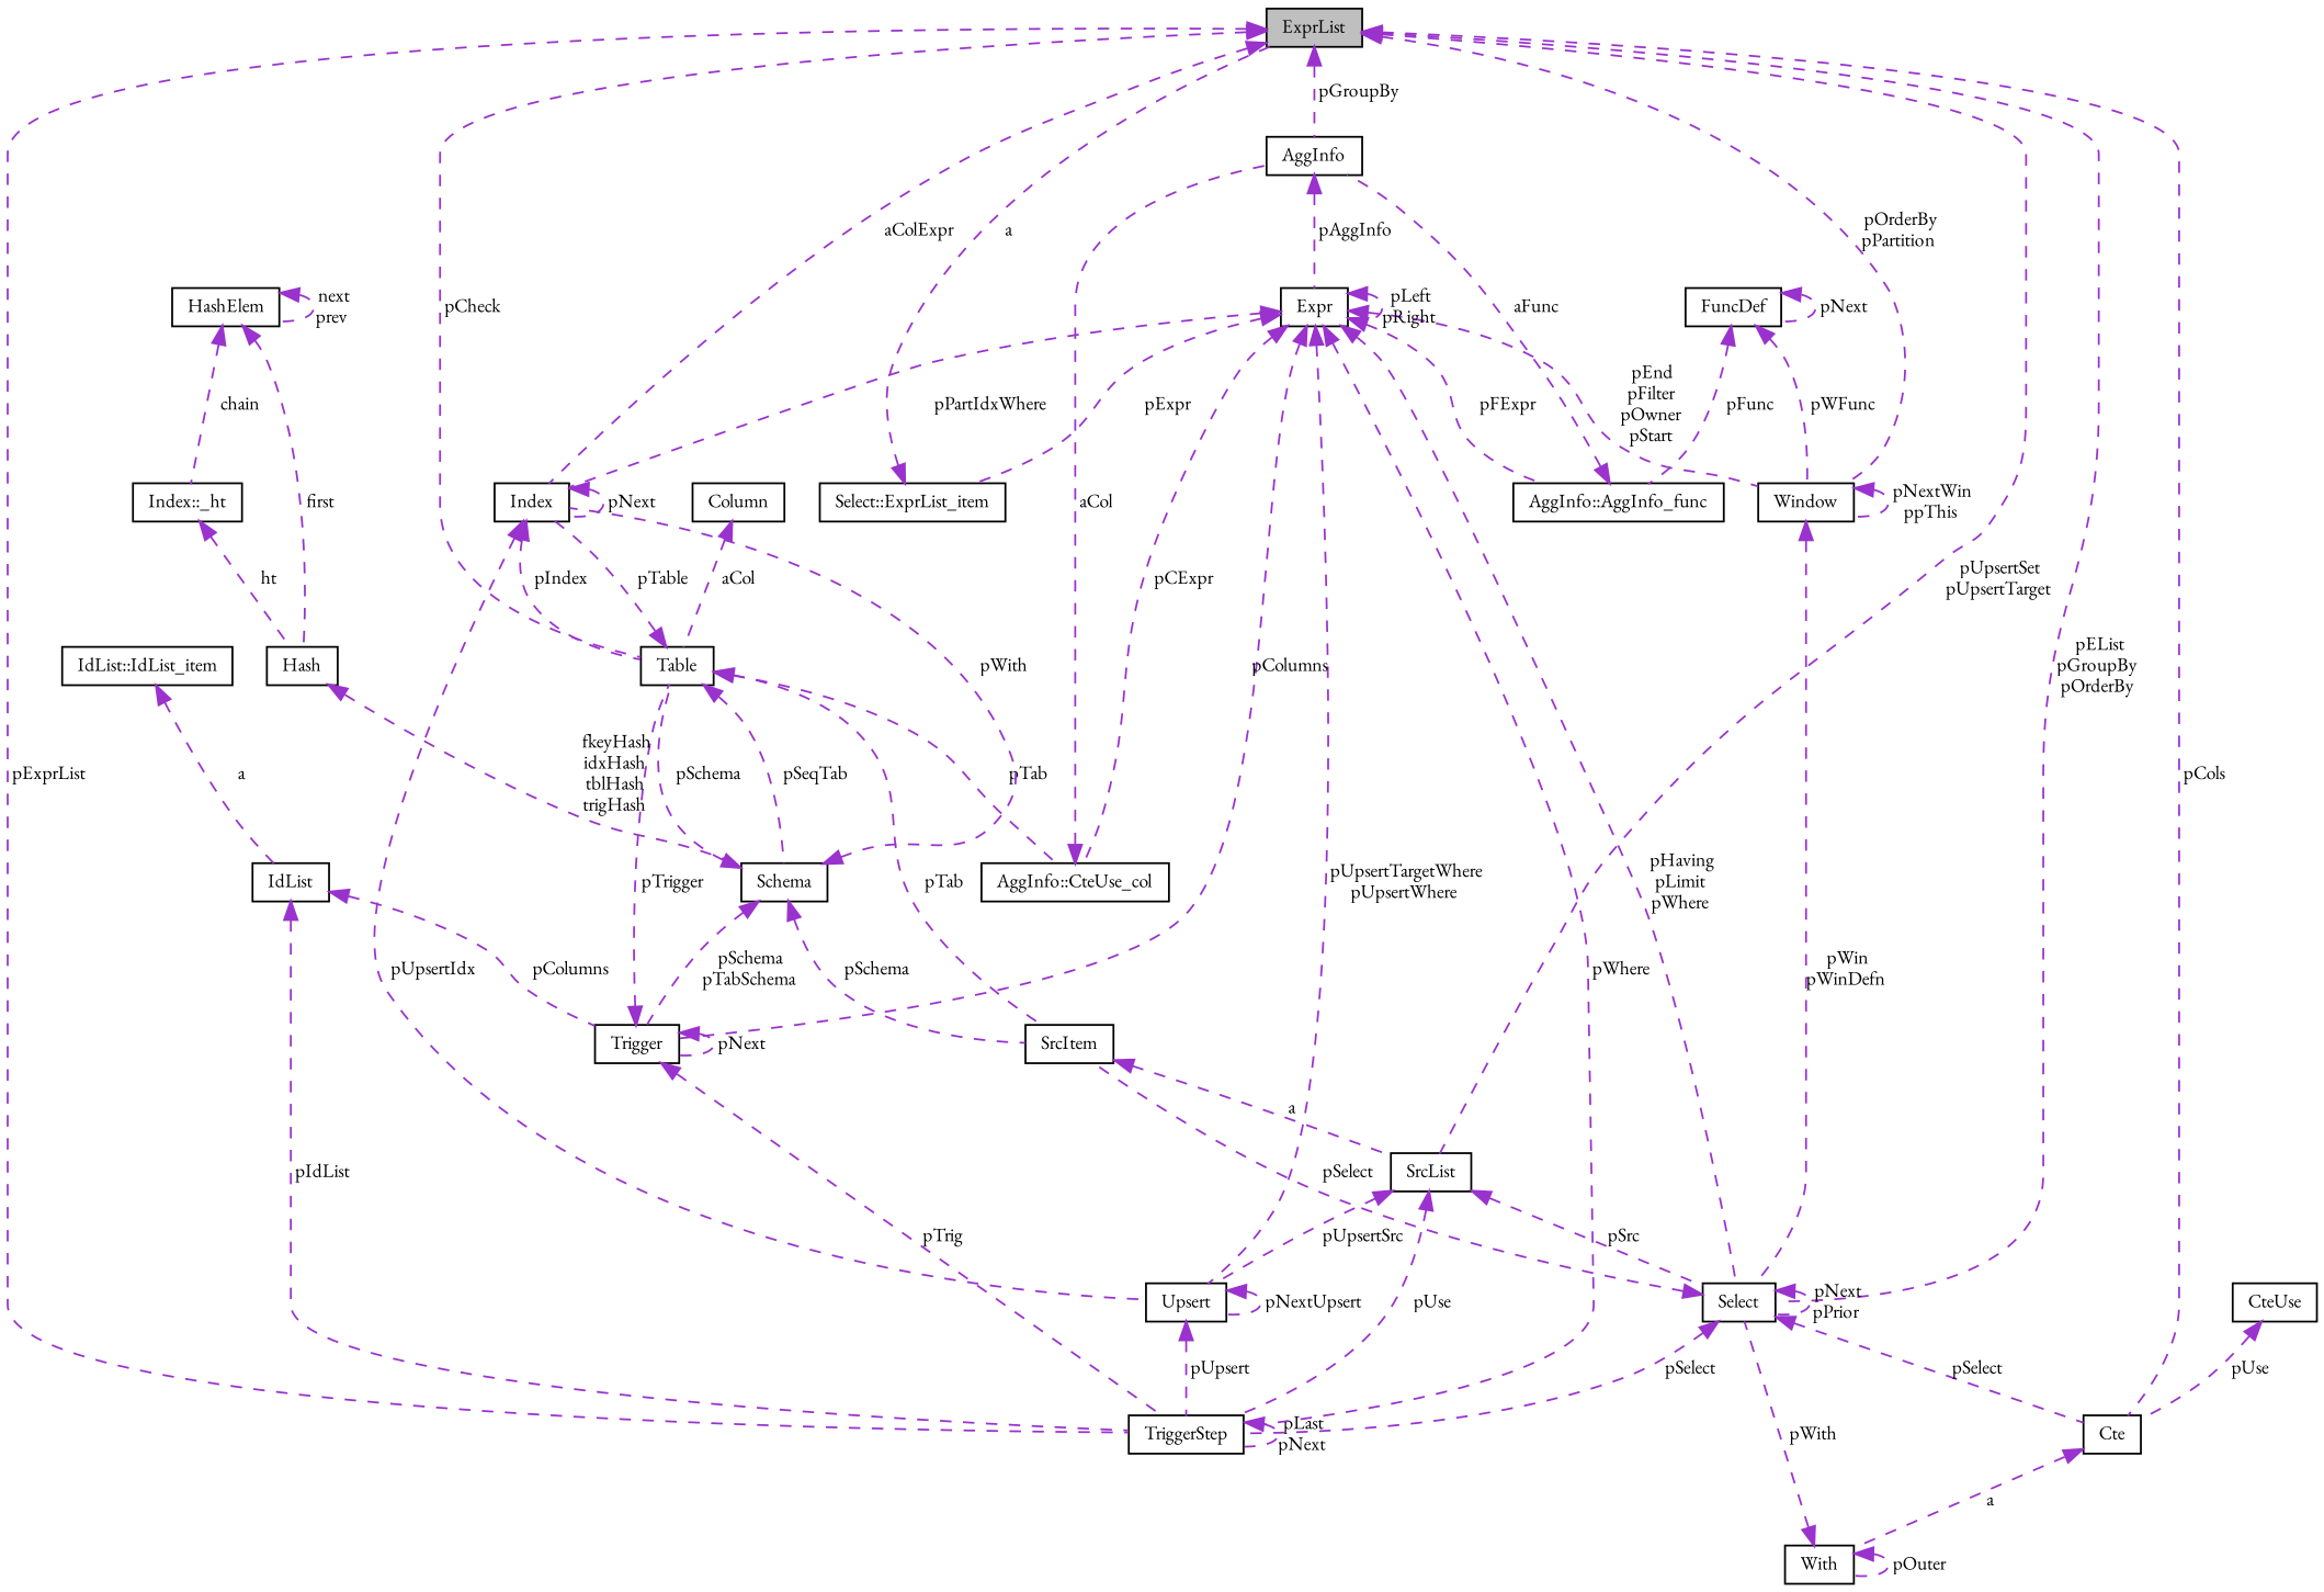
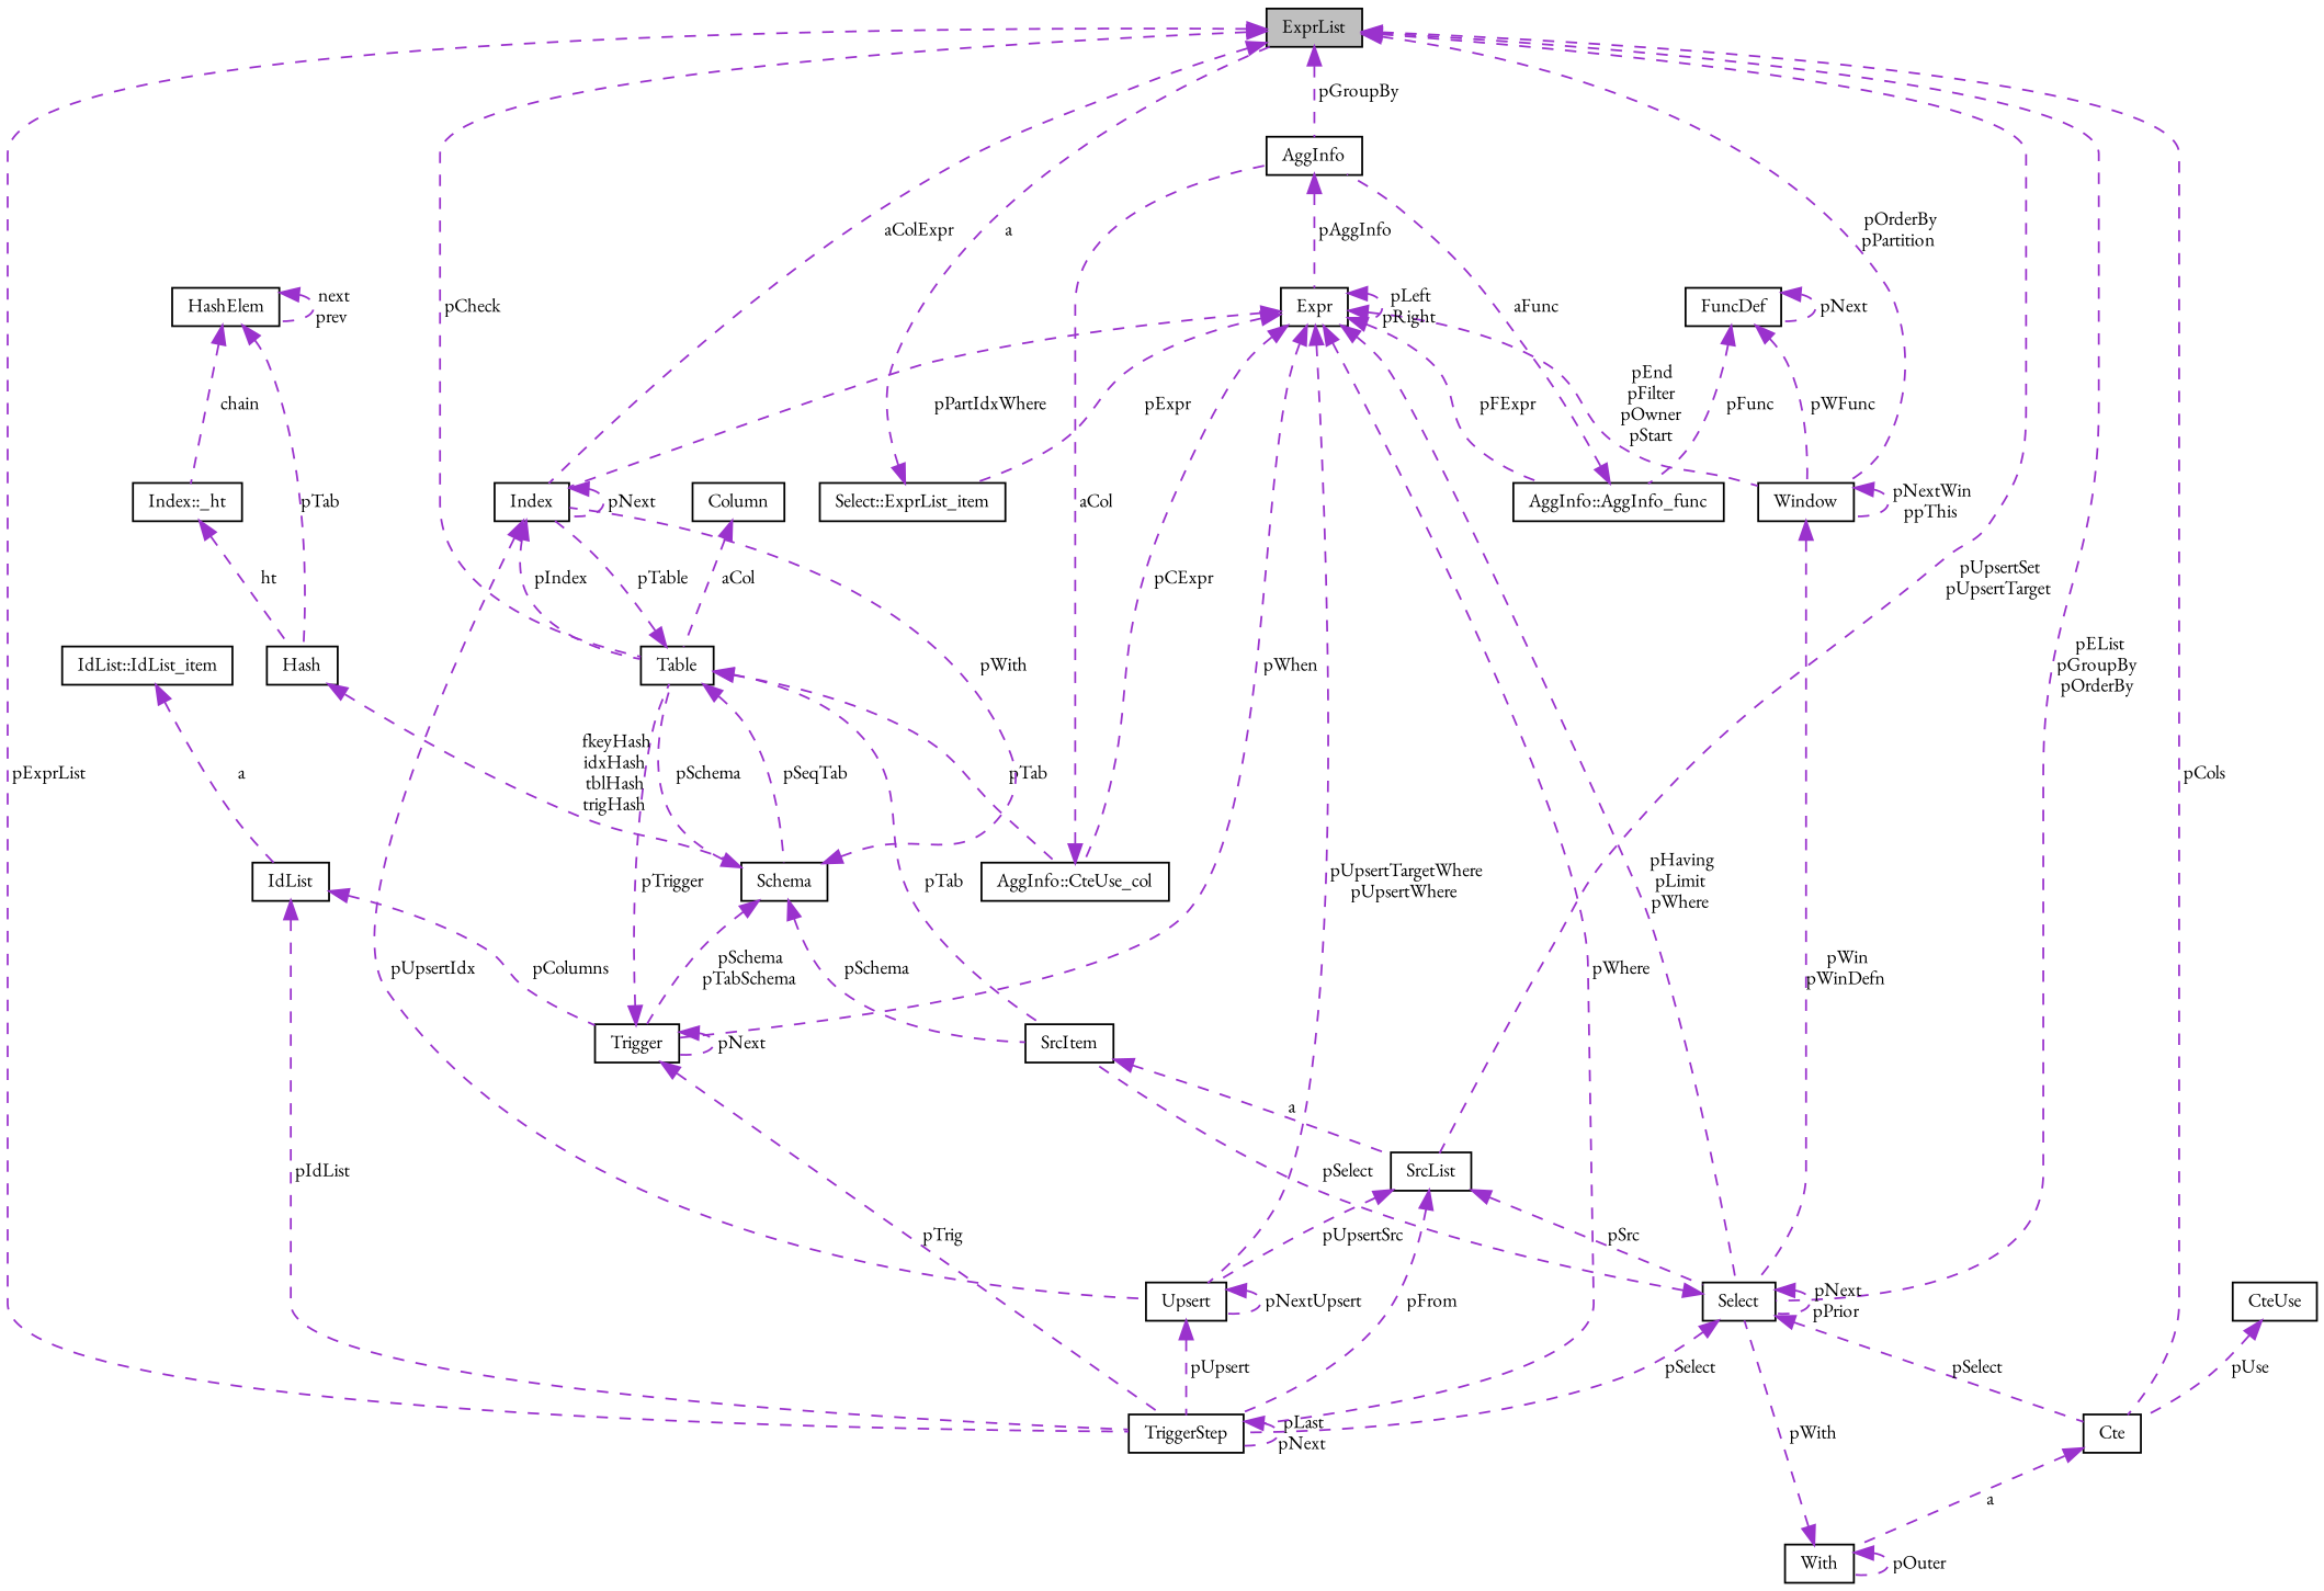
  digraph {
    fontname="EB Garamond"
    node [color=black fillcolor=white fontname="EB Garamond" fontsize=10 shape=record style=filled]
    edge [color=darkorchid3 dir=back fontname="EB Garamond" fontsize=10 labelfontname=Helvetica labelfontsize=10 style=dashed]
    n1 [fillcolor=grey75 fontcolor=black height=0.2 label=ExprList width=0.4]
    n2 [height=0.2 label=AggInfo width=0.4]
    n3 [height=0.2 label=Table width=0.4]
    n4 [height=0.2 label=Index width=0.4]
    n5 [height=0.2 label=TriggerStep width=0.4]
    n6 [height=0.2 label=Select width=0.4]
    n7 [height=0.2 label=Cte width=0.4]
    n8 [height=0.2 label=Window width=0.4]
    n9 [height=0.2 label=SrcList width=0.4]
    n10 [height=0.2 label=Expr width=0.4]
    n11 [height=0.2 label="AggInfo::CteUse_col" width=0.4]
    n12 [height=0.2 label=Schema width=0.4]
    n13 [height=0.2 label=SrcItem width=0.4]
    n14 [height=0.2 label=Upsert width=0.4]
    n15 [height=0.2 label=With width=0.4]
    n16 [height=0.2 label="Select::ExprList_item" width=0.4]
    n17 [height=0.2 label=Trigger width=0.4]
    n18 [height=0.2 label="AggInfo::AggInfo_func" width=0.4]
    n19 [height=0.2 label=Column width=0.4]
    n20 [height=0.2 label=Hash width=0.4]
    n21 [height=0.2 label=HashElem width=0.4]
    n22 [height=0.2 label="Index::_ht" width=0.4]
    n23 [height=0.2 label=IdList width=0.4]
    n24 [height=0.2 label="IdList::IdList_item" width=0.4]
    n25 [height=0.2 label=CteUse width=0.4]
    n26 [height=0.2 label=FuncDef width=0.4]
    n1 -> n2 [label=" pGroupBy"]
    n1 -> n3 [label=" pCheck"]
    n1 -> n4 [label=" aColExpr"]
    n1 -> n5 [label=" pExprList"]
    n1 -> n6 [label=" pEList\npGroupBy\npOrderBy"]
    n1 -> n7 [label=" pCols"]
    n1 -> n8 [label=" pOrderBy\npPartition"]
    n1 -> n9 [label=" pUpsertSet\npUpsertTarget"]
    n2 -> n10 [label=" pAggInfo"]
    n3 -> n4 [label=" pTable"]
    n3 -> n11 [label=" pTab"]
    n3 -> n12 [label=" pSeqTab"]
    n3 -> n13 [label=" pTab"]
    n4 -> n3 [label=" pIndex"]
    n4 -> n4 [label=" pNext"]
    n4 -> n14 [label=" pUpsertIdx"]
    n5 -> n5 [label=" pLast\npNext"]
    n6 -> n5 [label=" pSelect"]
    n6 -> n6 [label=" pNext\npPrior"]
    n6 -> n7 [label=" pSelect"]
    n6 -> n13 [label=" pSelect"]
    n7 -> n15 [label=" a"]
    n8 -> n6 [label=" pWin\npWinDefn"]
    n8 -> n8 [label=" pNextWin\nppThis"]
-   n9 -> n5 [label=" pUse"]
+   n9 -> n5 [label=" pFrom"]
    n9 -> n6 [label=" pSrc"]
    n9 -> n14 [label=" pUpsertSrc"]
    n10 -> n4 [label=" pPartIdxWhere"]
    n10 -> n5 [label=" pWhere"]
    n10 -> n6 [label=" pHaving\npLimit\npWhere"]
    n10 -> n8 [label=" pEnd\npFilter\npOwner\npStart"]
    n10 -> n10 [label=" pLeft\npRight"]
    n10 -> n11 [label=" pCExpr"]
    n10 -> n14 [label=" pUpsertTargetWhere\npUpsertWhere"]
    n10 -> n16 [label=" pExpr"]
-   n10 -> n17 [label=" pColumns"]
+   n10 -> n17 [label=" pWhen"]
    n10 -> n18 [label=" pFExpr"]
    n11 -> n2 [label=" aCol"]
    n12 -> n3 [label=" pSchema"]
    n12 -> n4 [label=" pWith"]
    n12 -> n13 [label=" pSchema"]
    n12 -> n17 [label=" pSchema\npTabSchema"]
    n13 -> n9 [label=" a"]
    n14 -> n5 [label=" pUpsert"]
    n14 -> n14 [label=" pNextUpsert"]
    n15 -> n6 [label=" pWith"]
    n15 -> n15 [label=" pOuter"]
    n16 -> n1 [label=" a"]
    n17 -> n3 [label=" pTrigger"]
    n17 -> n5 [label=" pTrig"]
    n17 -> n17 [label=" pNext"]
    n18 -> n2 [label=" aFunc"]
    n19 -> n3 [label=" aCol"]
    n20 -> n12 [label=" fkeyHash\nidxHash\ntblHash\ntrigHash"]
-   n21 -> n20 [label=" first"]
+   n21 -> n20 [label=" pTab"]
    n21 -> n21 [label=" next\nprev"]
    n21 -> n22 [label=" chain"]
    n22 -> n20 [label=" ht"]
    n23 -> n5 [label=" pIdList"]
    n23 -> n17 [label=" pColumns"]
    n24 -> n23 [label=" a"]
    n25 -> n7 [label=" pUse"]
    n26 -> n8 [label=" pWFunc"]
    n26 -> n18 [label=" pFunc"]
    n26 -> n26 [label=" pNext"]
  }
